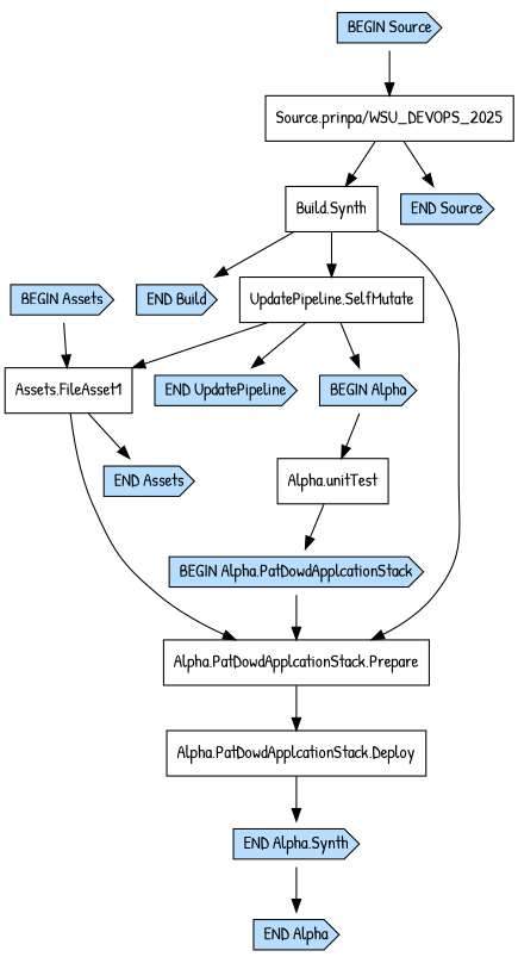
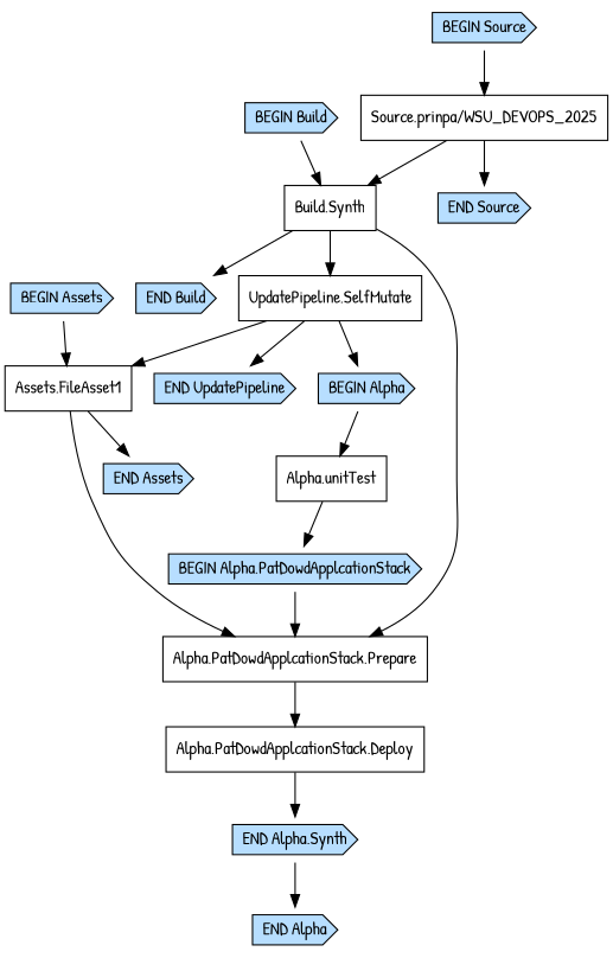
  digraph {
    fontname="Patrick Hand"
    node [fontname="Patrick Hand" shape=cds fillcolor="#b7deff" style=filled]
    edge [fontname="Patrick Hand"]
    "Build.Synth" [shape=box fillcolor="" style=""]
+   "BEGIN Build"
    "END Build"
    "UpdatePipeline.SelfMutate" [shape=box fillcolor="" style=""]
    "Alpha.PatDowdApplcationStack.Prepare" [shape=box fillcolor="" style=""]
    "END UpdatePipeline"
    "Assets.FileAsset1" [shape=box fillcolor="" style=""]
    "BEGIN Alpha"
    "Alpha.PatDowdApplcationStack.Deploy" [shape=box fillcolor="" style=""]
    "Source.prinpa/WSU_DEVOPS_2025" [shape=box fillcolor="" style=""]
    "END Source"
    "END Assets"
    "Alpha.unitTest" [shape=box fillcolor="" style=""]
    "BEGIN Assets"
    "BEGIN Alpha.PatDowdApplcationStack"
    n16 [label="END Alpha.Synth"]
    "END Alpha"
    "BEGIN Source"
    "Build.Synth" -> "END Build"
    "Build.Synth" -> "UpdatePipeline.SelfMutate"
    "Build.Synth" -> "Alpha.PatDowdApplcationStack.Prepare"
+   "BEGIN Build" -> "Build.Synth"
    "UpdatePipeline.SelfMutate" -> "END UpdatePipeline"
    "UpdatePipeline.SelfMutate" -> "Assets.FileAsset1"
    "UpdatePipeline.SelfMutate" -> "BEGIN Alpha"
    "Alpha.PatDowdApplcationStack.Prepare" -> "Alpha.PatDowdApplcationStack.Deploy"
    "Assets.FileAsset1" -> "Alpha.PatDowdApplcationStack.Prepare"
    "Assets.FileAsset1" -> "END Assets"
    "BEGIN Alpha" -> "Alpha.unitTest"
    "Alpha.PatDowdApplcationStack.Deploy" -> n16
    "Source.prinpa/WSU_DEVOPS_2025" -> "Build.Synth"
    "Source.prinpa/WSU_DEVOPS_2025" -> "END Source"
    "Alpha.unitTest" -> "BEGIN Alpha.PatDowdApplcationStack"
    "BEGIN Assets" -> "Assets.FileAsset1"
    "BEGIN Alpha.PatDowdApplcationStack" -> "Alpha.PatDowdApplcationStack.Prepare"
    n16 -> "END Alpha"
    "BEGIN Source" -> "Source.prinpa/WSU_DEVOPS_2025"
  }
